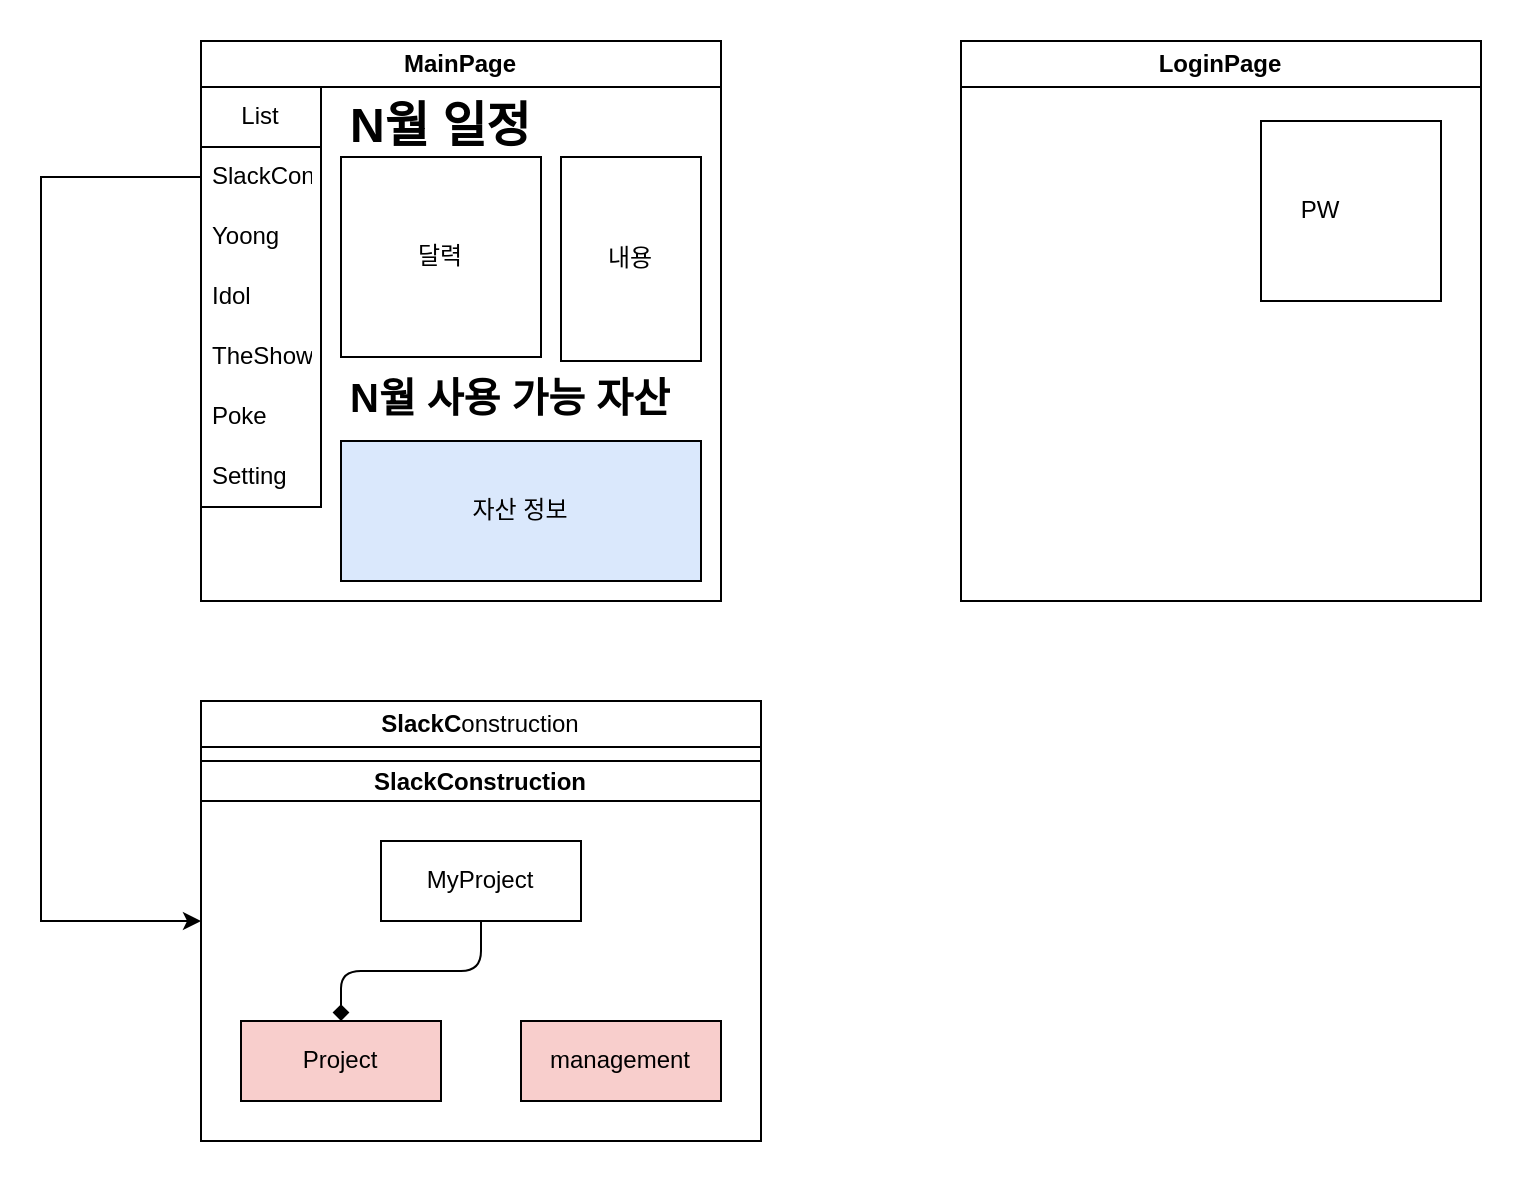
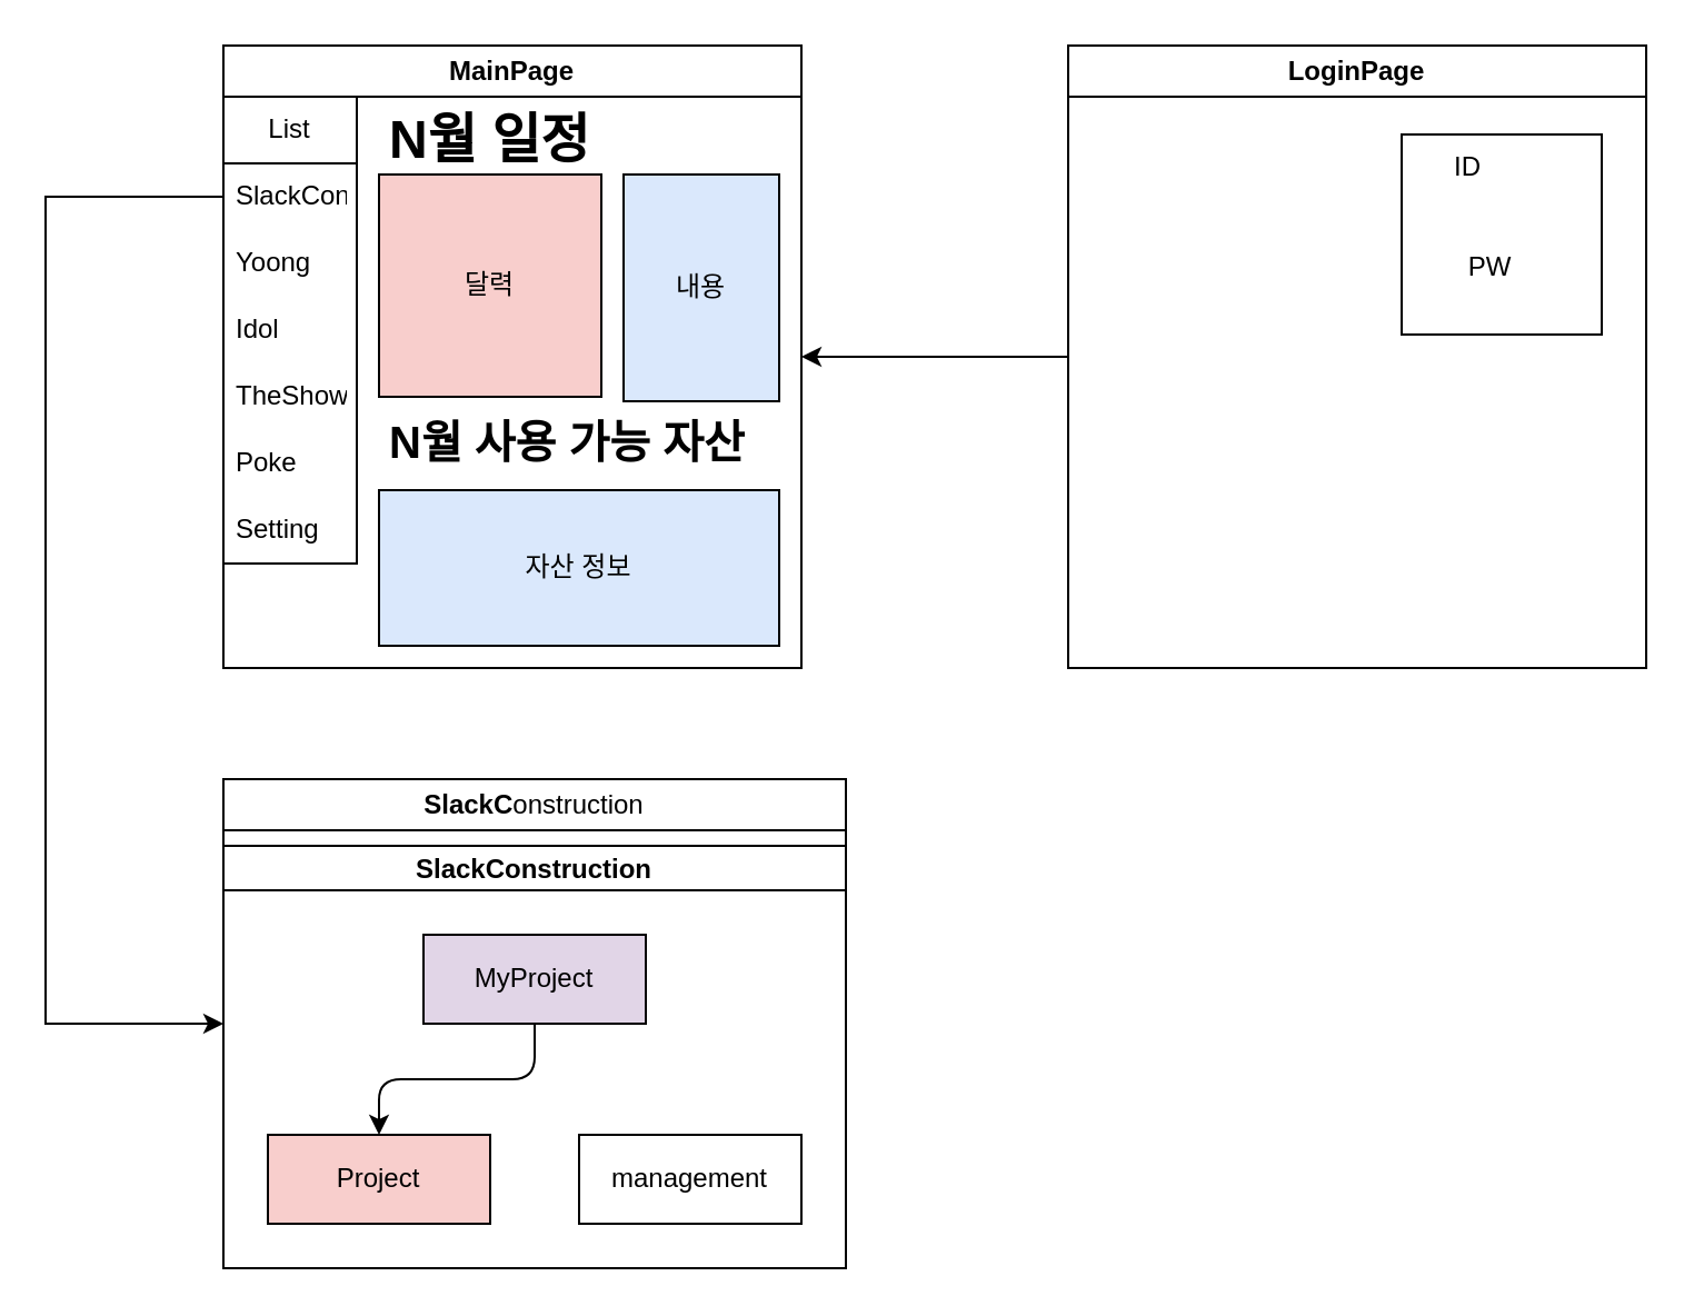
  <mxCell id="0" />
  <mxCell id="1" parent="0" />
  <mxCell id="2" value="MainPage" style="swimlane;whiteSpace=wrap;html=1;" parent="1" vertex="1"><mxGeometry width="260" height="280" as="geometry" x="100" y="20" /></mxCell>
  <mxCell id="3" value="&lt;h1&gt;N월 일정&lt;/h1&gt;" style="text;html=1;strokeColor=none;fillColor=none;spacing=5;spacingTop=-20;whiteSpace=wrap;overflow=hidden;rounded=0;" parent="2" vertex="1"><mxGeometry x="70" y="23" width="190" height="47" as="geometry" /></mxCell>
- <mxCell id="4" value="달력" style="whiteSpace=wrap;html=1;aspect=fixed;" parent="2" vertex="1"><mxGeometry x="70" y="58" width="100" height="100" as="geometry" /></mxCell>
+ <mxCell id="4" value="달력" style="whiteSpace=wrap;html=1;aspect=fixed;fillColor=#f8cecc;" parent="2" vertex="1"><mxGeometry x="70" y="58" width="100" height="100" as="geometry" /></mxCell>
  <mxCell id="5" value="&lt;h1&gt;&lt;font style=&quot;font-size: 20px;&quot;&gt;N월 사용 가능 자산&lt;/font&gt;&lt;/h1&gt;" style="text;html=1;strokeColor=none;fillColor=none;spacing=5;spacingTop=-20;whiteSpace=wrap;overflow=hidden;rounded=0;" parent="2" vertex="1"><mxGeometry x="70" y="158" width="190" height="47" as="geometry" /></mxCell>
  <mxCell id="6" value="자산 정보" style="rounded=0;whiteSpace=wrap;html=1;fillColor=#dae8fc;" parent="2" vertex="1"><mxGeometry x="70" y="200" width="180" height="70" as="geometry" /></mxCell>
- <mxCell id="7" value="내용" style="rounded=0;whiteSpace=wrap;html=1;" parent="2" vertex="1"><mxGeometry x="180" y="58" width="70" height="102" as="geometry" /></mxCell>
+ <mxCell id="7" value="내용" style="rounded=0;whiteSpace=wrap;html=1;fillColor=#dae8fc;" parent="2" vertex="1"><mxGeometry x="180" y="58" width="70" height="102" as="geometry" /></mxCell>
  <mxCell id="8" value="List" style="swimlane;fontStyle=0;childLayout=stackLayout;horizontal=1;startSize=30;horizontalStack=0;resizeParent=1;resizeParentMax=0;resizeLast=0;collapsible=1;marginBottom=0;whiteSpace=wrap;html=1;" parent="2" vertex="1"><mxGeometry y="23" width="60" height="210" as="geometry"><mxRectangle y="23" width="60" height="30" as="alternateBounds" /></mxGeometry></mxCell>
  <mxCell id="9" value="SlackConstruction" style="text;strokeColor=none;fillColor=none;align=left;verticalAlign=middle;spacingLeft=4;spacingRight=4;overflow=hidden;points=[[0,0.5],[1,0.5]];portConstraint=eastwest;rotatable=0;whiteSpace=wrap;html=1;" parent="8" vertex="1"><mxGeometry y="30" width="60" height="30" as="geometry" /></mxCell>
  <mxCell id="10" value="Yoong" style="text;strokeColor=none;fillColor=none;align=left;verticalAlign=middle;spacingLeft=4;spacingRight=4;overflow=hidden;points=[[0,0.5],[1,0.5]];portConstraint=eastwest;rotatable=0;whiteSpace=wrap;html=1;" parent="8" vertex="1"><mxGeometry y="60" width="60" height="30" as="geometry" /></mxCell>
  <mxCell id="11" value="Idol" style="text;strokeColor=none;fillColor=none;align=left;verticalAlign=middle;spacingLeft=4;spacingRight=4;overflow=hidden;points=[[0,0.5],[1,0.5]];portConstraint=eastwest;rotatable=0;whiteSpace=wrap;html=1;" parent="8" vertex="1"><mxGeometry y="90" width="60" height="30" as="geometry" /></mxCell>
  <mxCell id="12" value="TheShow" style="text;strokeColor=none;fillColor=none;align=left;verticalAlign=middle;spacingLeft=4;spacingRight=4;overflow=hidden;points=[[0,0.5],[1,0.5]];portConstraint=eastwest;rotatable=0;whiteSpace=wrap;html=1;" parent="8" vertex="1"><mxGeometry y="120" width="60" height="30" as="geometry" /></mxCell>
  <mxCell id="13" value="Poke" style="text;strokeColor=none;fillColor=none;align=left;verticalAlign=middle;spacingLeft=4;spacingRight=4;overflow=hidden;points=[[0,0.5],[1,0.5]];portConstraint=eastwest;rotatable=0;whiteSpace=wrap;html=1;" parent="8" vertex="1"><mxGeometry y="150" width="60" height="30" as="geometry" /></mxCell>
  <mxCell id="14" value="Setting" style="text;strokeColor=none;fillColor=none;align=left;verticalAlign=middle;spacingLeft=4;spacingRight=4;overflow=hidden;points=[[0,0.5],[1,0.5]];portConstraint=eastwest;rotatable=0;whiteSpace=wrap;html=1;" parent="8" vertex="1"><mxGeometry y="180" width="60" height="30" as="geometry" /></mxCell>
+ <mxCell id="15" style="edgeStyle=orthogonalEdgeStyle;rounded=0;orthogonalLoop=1;jettySize=auto;html=1;entryX=1;entryY=0.5;entryDx=0;entryDy=0;" parent="1" source="16" target="2" edge="1"><mxGeometry relative="1" as="geometry" /></mxCell>
  <mxCell id="16" value="LoginPage" style="swimlane;whiteSpace=wrap;html=1;" parent="1" vertex="1"><mxGeometry x="480" width="260" height="280" as="geometry" y="20" /></mxCell>
  <mxCell id="17" value="" style="group" parent="16" vertex="1" connectable="0"><mxGeometry x="150" y="40" width="90" height="90" as="geometry" /></mxCell>
  <mxCell id="18" value="" style="whiteSpace=wrap;html=1;aspect=fixed;" parent="17" vertex="1"><mxGeometry width="90" height="90" as="geometry" /></mxCell>
- <mxCell id="20" value="PW" style="text;html=1;strokeColor=none;fillColor=none;align=center;verticalAlign=middle;whiteSpace=wrap;rounded=0;" parent="17" vertex="1"><mxGeometry y="30" width="60" height="30" as="geometry" /></mxCell>
+ <mxCell id="19" value="ID" style="text;html=1;strokeColor=none;fillColor=none;align=center;verticalAlign=middle;whiteSpace=wrap;rounded=0;" parent="17" vertex="1"><mxGeometry width="60" height="30" as="geometry" /></mxCell>
+ <mxCell id="20" value="PW" style="text;html=1;strokeColor=none;fillColor=none;align=center;verticalAlign=middle;whiteSpace=wrap;rounded=0;" parent="17" vertex="1"><mxGeometry x="10" y="45" width="60" height="30" as="geometry" /></mxCell>
  <mxCell id="21" style="edgeStyle=orthogonalEdgeStyle;rounded=0;orthogonalLoop=1;jettySize=auto;html=1;exitX=0.5;exitY=1;exitDx=0;exitDy=0;" parent="17" source="18" target="18" edge="1"><mxGeometry relative="1" as="geometry" /></mxCell>
  <mxCell id="22" style="edgeStyle=orthogonalEdgeStyle;rounded=0;orthogonalLoop=1;jettySize=auto;html=1;" parent="1" source="9" edge="1"><mxGeometry relative="1" as="geometry"><mxPoint y="460" as="targetPoint" x="100" /><Array as="points"><mxPoint x="20" y="88" /><mxPoint x="20" y="460" /></Array></mxGeometry></mxCell>
  <mxCell id="23" value="SlackC&lt;span style=&quot;font-weight: 400; text-align: left;&quot;&gt;onstruction&lt;/span&gt;" style="swimlane;whiteSpace=wrap;html=1;" parent="1" vertex="1"><mxGeometry y="350" width="280" height="220" as="geometry" x="100" /></mxCell>
  <mxCell id="24" value="SlackConstruction" style="swimlane;startSize=20;horizontal=1;childLayout=treeLayout;horizontalTree=0;resizable=0;containerType=tree;fontSize=12;" parent="23" vertex="1"><mxGeometry y="30" width="280" height="190" as="geometry" /></mxCell>
- <mxCell id="25" value="MyProject" style="whiteSpace=wrap;html=1;" parent="24" vertex="1"><mxGeometry x="90" y="40" width="100" height="40" as="geometry" /></mxCell>
+ <mxCell id="25" value="MyProject" style="whiteSpace=wrap;html=1;fillColor=#e1d5e7;" parent="24" vertex="1"><mxGeometry x="90" y="40" width="100" height="40" as="geometry" /></mxCell>
  <mxCell id="26" value="Project" style="whiteSpace=wrap;html=1;fillColor=#f8cecc;" parent="24" vertex="1"><mxGeometry x="20" y="130" width="100" height="40" as="geometry" /></mxCell>
- <mxCell id="27" value="" style="edgeStyle=elbowEdgeStyle;elbow=vertical;html=1;rounded=1;curved=0;sourcePerimeterSpacing=0;targetPerimeterSpacing=0;startSize=6;endSize=6;endArrow=diamond;" parent="24" source="25" target="26" edge="1"><mxGeometry relative="1" as="geometry" /></mxCell>
- <mxCell id="28" value="management" style="whiteSpace=wrap;html=1;fillColor=#f8cecc;" parent="24" vertex="1"><mxGeometry x="160" y="130" width="100" height="40" as="geometry" /></mxCell>
+ <mxCell id="27" value="" style="edgeStyle=elbowEdgeStyle;elbow=vertical;html=1;rounded=1;curved=0;sourcePerimeterSpacing=0;targetPerimeterSpacing=0;startSize=6;endSize=6;" parent="24" source="25" target="26" edge="1"><mxGeometry relative="1" as="geometry" /></mxCell>
+ <mxCell id="28" value="management" style="whiteSpace=wrap;html=1;" parent="24" vertex="1"><mxGeometry x="160" y="130" width="100" height="40" as="geometry" /></mxCell>
